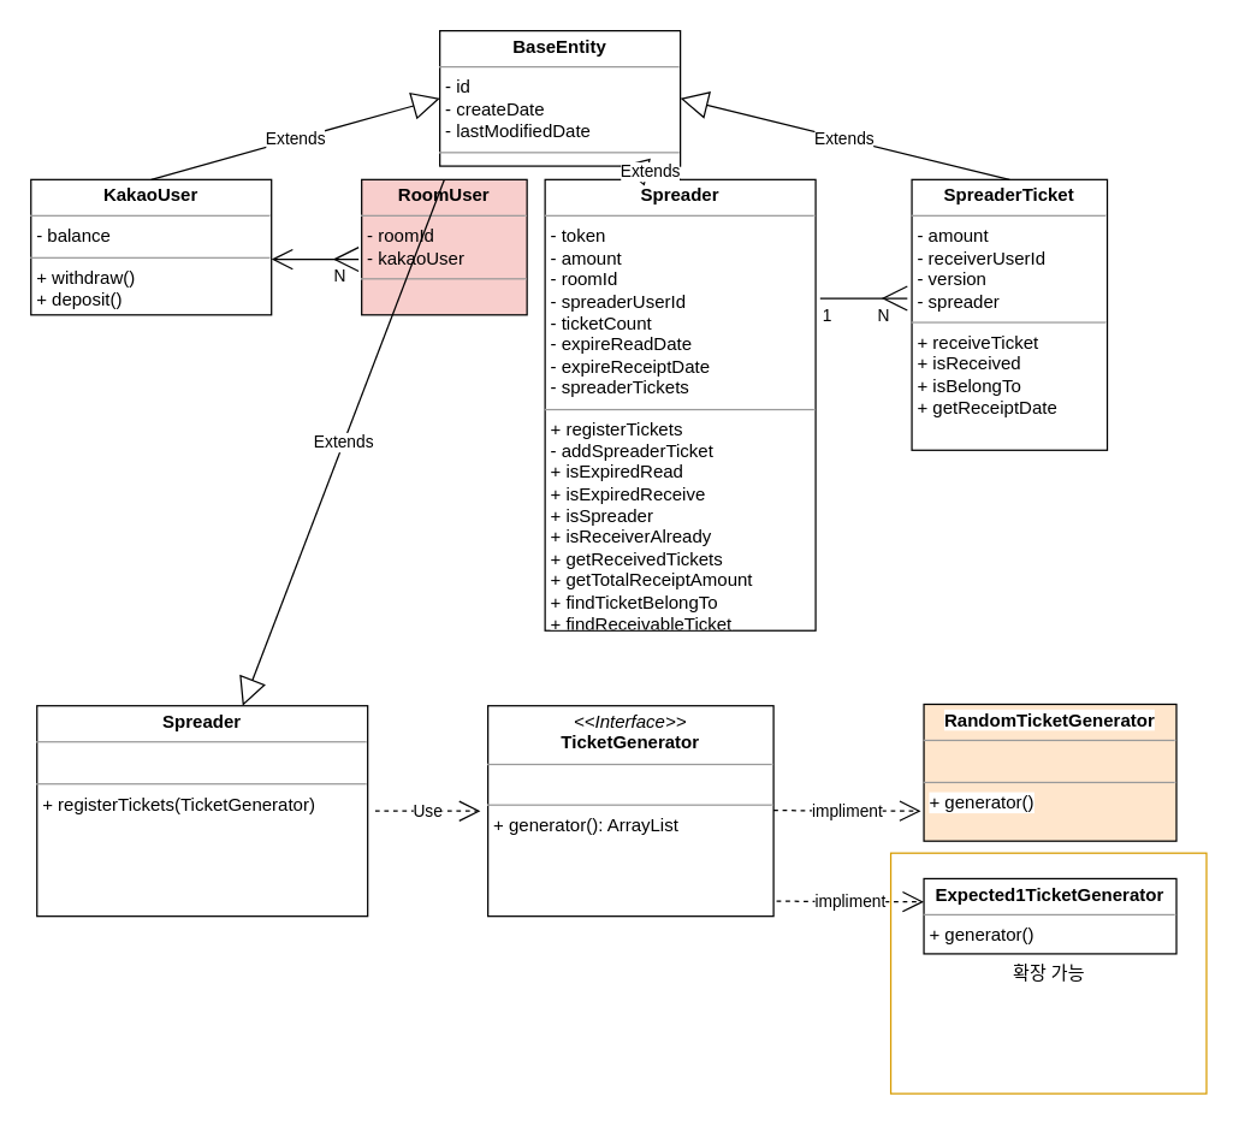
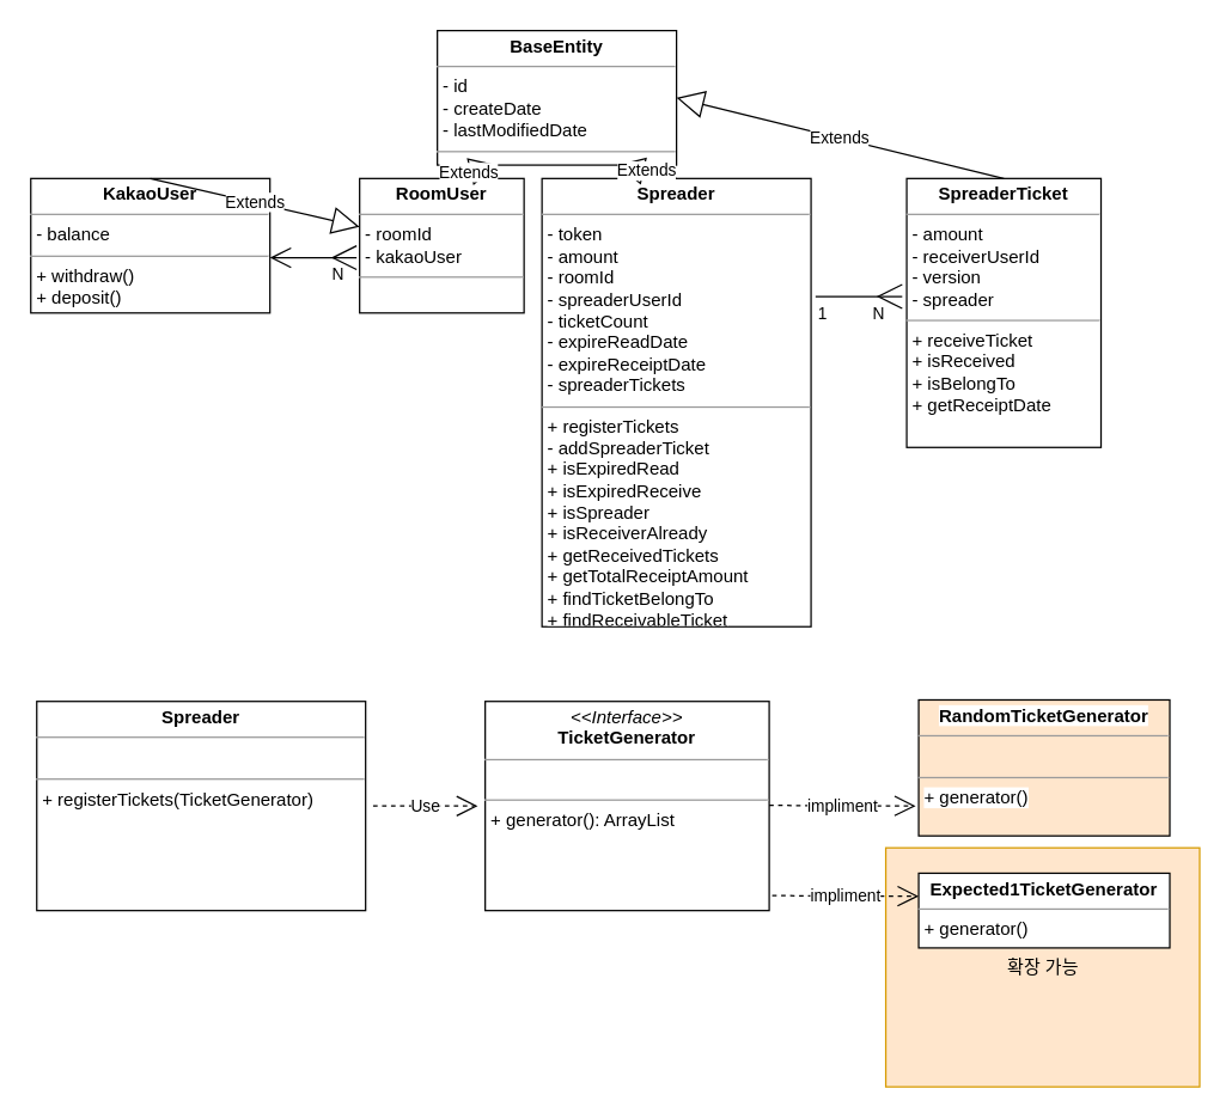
  <mxCell id="0" />
  <mxCell id="1" parent="0" />
- <mxCell id="2" value="확장 가능" style="html=1;labelBackgroundColor=none;fillColor=#ffffff;strokeColor=#d79b00;" vertex="1" parent="1"><mxGeometry x="592" y="567" width="210" height="160" as="geometry" /></mxCell>
+ <mxCell id="2" value="확장 가능" style="html=1;labelBackgroundColor=none;fillColor=#ffe6cc;strokeColor=#d79b00;" vertex="1" parent="1"><mxGeometry x="592" y="567" width="210" height="160" as="geometry" /></mxCell>
  <mxCell id="3" value="&lt;p style=&quot;margin: 0px ; margin-top: 4px ; text-align: center&quot;&gt;&lt;b&gt;BaseEntity&lt;/b&gt;&lt;/p&gt;&lt;hr size=&quot;1&quot;&gt;&lt;p style=&quot;margin: 0px ; margin-left: 4px&quot;&gt;- id&lt;/p&gt;&lt;p style=&quot;margin: 0px ; margin-left: 4px&quot;&gt;&lt;span&gt;- createDate&lt;/span&gt;&lt;/p&gt;&lt;p style=&quot;margin: 0px ; margin-left: 4px&quot;&gt;&lt;span&gt;- lastModifiedDate&amp;nbsp;&lt;/span&gt;&lt;/p&gt;&lt;hr size=&quot;1&quot;&gt;&lt;p style=&quot;margin: 0px ; margin-left: 4px&quot;&gt;&lt;br&gt;&lt;/p&gt;" style="verticalAlign=top;align=left;overflow=fill;fontSize=12;fontFamily=Helvetica;html=1;" vertex="1" parent="1"><mxGeometry x="292" y="20" width="160" height="90" as="geometry" /></mxCell>
  <mxCell id="4" value="&lt;p style=&quot;margin: 0px ; margin-top: 4px ; text-align: center&quot;&gt;&lt;b&gt;KakaoUser&lt;/b&gt;&lt;/p&gt;&lt;hr size=&quot;1&quot;&gt;&lt;p style=&quot;margin: 0px ; margin-left: 4px&quot;&gt;- balance&lt;span&gt;&amp;nbsp;&lt;/span&gt;&lt;/p&gt;&lt;hr size=&quot;1&quot;&gt;&lt;p style=&quot;margin: 0px ; margin-left: 4px&quot;&gt;+ withdraw()&lt;/p&gt;&lt;p style=&quot;margin: 0px ; margin-left: 4px&quot;&gt;+ deposit()&lt;/p&gt;" style="verticalAlign=top;align=left;overflow=fill;fontSize=12;fontFamily=Helvetica;html=1;" vertex="1" parent="1"><mxGeometry x="20" y="119" width="160" height="90" as="geometry" /></mxCell>
- <mxCell id="5" value="Extends" style="endArrow=block;endSize=16;endFill=0;html=1;entryX=0;entryY=0.5;entryDx=0;entryDy=0;exitX=0.5;exitY=0;exitDx=0;exitDy=0;" edge="1" parent="1" source="4" target="3"><mxGeometry width="160" relative="1" as="geometry"><mxPoint x="162" y="29" as="sourcePoint" /><mxPoint x="322" y="29" as="targetPoint" /></mxGeometry></mxCell>
- <mxCell id="6" value="&lt;p style=&quot;margin: 0px ; margin-top: 4px ; text-align: center&quot;&gt;&lt;b&gt;RoomUser&lt;/b&gt;&lt;/p&gt;&lt;hr size=&quot;1&quot;&gt;&lt;p style=&quot;margin: 0px ; margin-left: 4px&quot;&gt;- roomId&lt;/p&gt;&lt;p style=&quot;margin: 0px ; margin-left: 4px&quot;&gt;&lt;span&gt;- kakaoUser&amp;nbsp;&lt;/span&gt;&lt;/p&gt;&lt;hr size=&quot;1&quot;&gt;&lt;p style=&quot;margin: 0px ; margin-left: 4px&quot;&gt;&lt;br&gt;&lt;/p&gt;" style="verticalAlign=top;align=left;overflow=fill;fontSize=12;fontFamily=Helvetica;html=1;fillColor=#f8cecc;" vertex="1" parent="1"><mxGeometry x="240" y="119" width="110" height="90" as="geometry" /></mxCell>
- <mxCell id="7" value="Extends" style="endArrow=block;endSize=16;endFill=0;html=1;exitX=0.5;exitY=0;exitDx=0;exitDy=0;" edge="1" source="6" parent="1" target="16"><mxGeometry width="160" relative="1" as="geometry"><mxPoint x="342" y="29" as="sourcePoint" /><mxPoint x="552" y="-21" as="targetPoint" /></mxGeometry></mxCell>
+ <mxCell id="5" value="Extends" style="endArrow=block;endSize=16;endFill=0;html=1;exitX=0.5;exitY=0;exitDx=0;exitDy=0;" edge="1" parent="1" source="4" target="6"><mxGeometry width="160" relative="1" as="geometry"><mxPoint x="162" y="29" as="sourcePoint" /><mxPoint x="322" y="29" as="targetPoint" /></mxGeometry></mxCell>
+ <mxCell id="6" value="&lt;p style=&quot;margin: 0px ; margin-top: 4px ; text-align: center&quot;&gt;&lt;b&gt;RoomUser&lt;/b&gt;&lt;/p&gt;&lt;hr size=&quot;1&quot;&gt;&lt;p style=&quot;margin: 0px ; margin-left: 4px&quot;&gt;- roomId&lt;/p&gt;&lt;p style=&quot;margin: 0px ; margin-left: 4px&quot;&gt;&lt;span&gt;- kakaoUser&amp;nbsp;&lt;/span&gt;&lt;/p&gt;&lt;hr size=&quot;1&quot;&gt;&lt;p style=&quot;margin: 0px ; margin-left: 4px&quot;&gt;&lt;br&gt;&lt;/p&gt;" style="verticalAlign=top;align=left;overflow=fill;fontSize=12;fontFamily=Helvetica;html=1;" vertex="1" parent="1"><mxGeometry x="240" y="119" width="110" height="90" as="geometry" /></mxCell>
+ <mxCell id="7" value="Extends" style="endArrow=block;endSize=16;endFill=0;html=1;entryX=0.25;entryY=1;entryDx=0;entryDy=0;exitX=0.5;exitY=0;exitDx=0;exitDy=0;" edge="1" source="6" parent="1" target="3"><mxGeometry width="160" relative="1" as="geometry"><mxPoint x="342" y="29" as="sourcePoint" /><mxPoint x="552" y="-21" as="targetPoint" /></mxGeometry></mxCell>
  <mxCell id="8" value="&lt;p style=&quot;margin: 0px ; margin-top: 4px ; text-align: center&quot;&gt;&lt;b style=&quot;background-color: rgb(255 , 255 , 255)&quot;&gt;Spreader&lt;/b&gt;&lt;/p&gt;&lt;hr size=&quot;1&quot;&gt;&lt;p style=&quot;margin: 0px ; margin-left: 4px&quot;&gt;&lt;span style=&quot;background-color: rgb(255 , 255 , 255)&quot;&gt;- token&lt;/span&gt;&lt;/p&gt;&lt;p style=&quot;margin: 0px ; margin-left: 4px&quot;&gt;&lt;span style=&quot;background-color: rgb(255 , 255 , 255)&quot;&gt;- amount&lt;/span&gt;&lt;/p&gt;&lt;p style=&quot;margin: 0px ; margin-left: 4px&quot;&gt;&lt;span style=&quot;background-color: rgb(255 , 255 , 255)&quot;&gt;- roomId&lt;/span&gt;&lt;/p&gt;&lt;p style=&quot;margin: 0px ; margin-left: 4px&quot;&gt;&lt;span style=&quot;background-color: rgb(255 , 255 , 255)&quot;&gt;- spreaderUserId&lt;/span&gt;&lt;/p&gt;&lt;p style=&quot;margin: 0px ; margin-left: 4px&quot;&gt;&lt;span style=&quot;background-color: rgb(255 , 255 , 255)&quot;&gt;- ticketCount&lt;/span&gt;&lt;/p&gt;&lt;p style=&quot;margin: 0px ; margin-left: 4px&quot;&gt;&lt;span style=&quot;background-color: rgb(255 , 255 , 255)&quot;&gt;- expireReadDate&lt;/span&gt;&lt;/p&gt;&lt;p style=&quot;margin: 0px ; margin-left: 4px&quot;&gt;&lt;span style=&quot;background-color: rgb(255 , 255 , 255)&quot;&gt;- expireReceiptDate&lt;/span&gt;&lt;/p&gt;&lt;p style=&quot;margin: 0px ; margin-left: 4px&quot;&gt;&lt;span style=&quot;background-color: rgb(255 , 255 , 255)&quot;&gt;- spreaderTickets&amp;nbsp;&lt;/span&gt;&lt;/p&gt;&lt;hr size=&quot;1&quot;&gt;&lt;p style=&quot;margin: 0px ; margin-left: 4px&quot;&gt;&lt;font style=&quot;font-size: 12px ; background-color: rgb(255 , 255 , 255)&quot;&gt;+&amp;nbsp;registerTickets&lt;/font&gt;&lt;/p&gt;&lt;p style=&quot;margin: 0px ; margin-left: 4px&quot;&gt;&lt;font style=&quot;font-size: 12px ; background-color: rgb(255 , 255 , 255)&quot;&gt;-&amp;nbsp;&lt;/font&gt;&lt;span style=&quot;background-color: rgb(255 , 255 , 255)&quot;&gt;addSpreaderTicket&lt;/span&gt;&lt;/p&gt;&lt;p style=&quot;margin: 0px ; margin-left: 4px&quot;&gt;&lt;font style=&quot;font-size: 12px ; background-color: rgb(255 , 255 , 255)&quot;&gt;+&amp;nbsp;isExpiredRead&lt;/font&gt;&lt;/p&gt;&lt;p style=&quot;margin: 0px ; margin-left: 4px&quot;&gt;&lt;font style=&quot;font-size: 12px ; background-color: rgb(255 , 255 , 255)&quot;&gt;+&amp;nbsp;isExpiredReceive&lt;/font&gt;&lt;/p&gt;&lt;p style=&quot;margin: 0px ; margin-left: 4px&quot;&gt;&lt;font style=&quot;font-size: 12px ; background-color: rgb(255 , 255 , 255)&quot;&gt;+&amp;nbsp;isSpreader&lt;/font&gt;&lt;/p&gt;&lt;p style=&quot;margin: 0px ; margin-left: 4px&quot;&gt;&lt;font style=&quot;font-size: 12px ; background-color: rgb(255 , 255 , 255)&quot;&gt;+&amp;nbsp;isReceiverAlready&lt;/font&gt;&lt;/p&gt;&lt;p style=&quot;margin: 0px ; margin-left: 4px&quot;&gt;&lt;span style=&quot;background-color: rgb(255 , 255 , 255)&quot;&gt;+&amp;nbsp;getReceivedTickets&lt;/span&gt;&lt;br&gt;&lt;/p&gt;&lt;p style=&quot;margin: 0px ; margin-left: 4px&quot;&gt;&lt;font style=&quot;font-size: 12px ; background-color: rgb(255 , 255 , 255)&quot;&gt;+&amp;nbsp;getTotalReceiptAmount&amp;nbsp;&lt;/font&gt;&lt;/p&gt;&lt;p style=&quot;margin: 0px 0px 0px 4px&quot;&gt;&lt;font style=&quot;background-color: rgb(255 , 255 , 255)&quot;&gt;+&amp;nbsp;findTicketBelongTo&lt;/font&gt;&lt;/p&gt;&lt;p style=&quot;margin: 0px ; margin-left: 4px&quot;&gt;&lt;font style=&quot;font-size: 12px ; background-color: rgb(255 , 255 , 255)&quot;&gt;+&amp;nbsp;findReceivableTicket&lt;/font&gt;&lt;/p&gt;" style="verticalAlign=top;align=left;overflow=fill;fontSize=12;fontFamily=Helvetica;html=1;" vertex="1" parent="1"><mxGeometry x="362" y="119" width="180" height="300" as="geometry" /></mxCell>
  <mxCell id="9" value="Extends" style="endArrow=block;endSize=16;endFill=0;html=1;entryX=0.75;entryY=1;entryDx=0;entryDy=0;exitX=0.5;exitY=0;exitDx=0;exitDy=0;" edge="1" source="8" parent="1" target="3"><mxGeometry width="160" relative="1" as="geometry"><mxPoint x="532" y="29" as="sourcePoint" /><mxPoint x="562" y="-21" as="targetPoint" /></mxGeometry></mxCell>
  <mxCell id="10" value="&lt;p style=&quot;margin: 0px ; margin-top: 4px ; text-align: center&quot;&gt;&lt;b style=&quot;background-color: rgb(255 , 255 , 255)&quot;&gt;SpreaderTicket&lt;/b&gt;&lt;/p&gt;&lt;hr size=&quot;1&quot;&gt;&lt;p style=&quot;margin: 0px ; margin-left: 4px&quot;&gt;&lt;span style=&quot;background-color: rgb(255 , 255 , 255)&quot;&gt;- amount&lt;/span&gt;&lt;br&gt;&lt;/p&gt;&lt;p style=&quot;margin: 0px ; margin-left: 4px&quot;&gt;&lt;span style=&quot;background-color: rgb(255 , 255 , 255)&quot;&gt;- receiver&lt;/span&gt;&lt;span style=&quot;background-color: rgb(255 , 255 , 255)&quot;&gt;UserId&lt;/span&gt;&lt;/p&gt;&lt;p style=&quot;margin: 0px ; margin-left: 4px&quot;&gt;&lt;span style=&quot;background-color: rgb(255 , 255 , 255)&quot;&gt;- version&lt;/span&gt;&lt;/p&gt;&lt;p style=&quot;margin: 0px ; margin-left: 4px&quot;&gt;&lt;span style=&quot;background-color: rgb(255 , 255 , 255)&quot;&gt;- spreader&lt;/span&gt;&lt;span style=&quot;background-color: rgb(255 , 255 , 255)&quot;&gt;&amp;nbsp;&lt;/span&gt;&lt;/p&gt;&lt;hr size=&quot;1&quot;&gt;&lt;p style=&quot;margin: 0px ; margin-left: 4px&quot;&gt;&lt;font style=&quot;font-size: 12px ; background-color: rgb(255 , 255 , 255)&quot;&gt;+ receiveTicket&lt;/font&gt;&lt;/p&gt;&lt;p style=&quot;margin: 0px ; margin-left: 4px&quot;&gt;&lt;font style=&quot;font-size: 12px ; background-color: rgb(255 , 255 , 255)&quot;&gt;+&amp;nbsp;&lt;/font&gt;&lt;span style=&quot;background-color: rgb(255 , 255 , 255)&quot;&gt;isReceived&lt;/span&gt;&lt;/p&gt;&lt;p style=&quot;margin: 0px ; margin-left: 4px&quot;&gt;&lt;font style=&quot;font-size: 12px ; background-color: rgb(255 , 255 , 255)&quot;&gt;+&amp;nbsp;isBelongTo&lt;/font&gt;&lt;/p&gt;&lt;p style=&quot;margin: 0px ; margin-left: 4px&quot;&gt;&lt;font style=&quot;font-size: 12px ; background-color: rgb(255 , 255 , 255)&quot;&gt;+ getReceiptDate&lt;/font&gt;&lt;/p&gt;" style="verticalAlign=top;align=left;overflow=fill;fontSize=12;fontFamily=Helvetica;html=1;" vertex="1" parent="1"><mxGeometry x="606" y="119" width="130" height="180" as="geometry" /></mxCell>
  <mxCell id="11" value="Extends" style="endArrow=block;endSize=16;endFill=0;html=1;entryX=1;entryY=0.5;entryDx=0;entryDy=0;exitX=0.5;exitY=0;exitDx=0;exitDy=0;" edge="1" source="10" parent="1" target="3"><mxGeometry width="160" relative="1" as="geometry"><mxPoint x="742" y="29" as="sourcePoint" /><mxPoint x="772" y="-21" as="targetPoint" /></mxGeometry></mxCell>
  <mxCell id="12" value="N" style="endArrow=open;html=1;endSize=12;startArrow=ERmany;startSize=14;startFill=0;edgeStyle=orthogonalEdgeStyle;align=left;verticalAlign=bottom;" edge="1" parent="1"><mxGeometry x="-0.379" y="20" relative="1" as="geometry"><mxPoint x="238" y="172" as="sourcePoint" /><mxPoint x="180" y="172" as="targetPoint" /><Array as="points"><mxPoint x="230" y="172" /><mxPoint x="230" y="172" /></Array><mxPoint as="offset" /></mxGeometry></mxCell>
  <mxCell id="13" value="1&amp;nbsp; &amp;nbsp; &amp;nbsp; &amp;nbsp; &amp;nbsp; N" style="endArrow=none;html=1;endSize=12;startArrow=ERmany;startSize=14;startFill=0;edgeStyle=orthogonalEdgeStyle;align=left;verticalAlign=bottom;endFill=0;" edge="1" parent="1"><mxGeometry x="1" y="21" relative="1" as="geometry"><mxPoint x="603" y="198" as="sourcePoint" /><mxPoint x="545" y="198" as="targetPoint" /><Array as="points"><mxPoint x="595" y="198" /><mxPoint x="595" y="198" /></Array><mxPoint as="offset" /></mxGeometry></mxCell>
  <mxCell id="14" value="&lt;p style=&quot;margin: 0px ; margin-top: 4px ; text-align: center&quot;&gt;&lt;i&gt;&amp;lt;&amp;lt;Interface&amp;gt;&amp;gt;&lt;/i&gt;&lt;br&gt;&lt;b&gt;TicketGenerator&lt;/b&gt;&lt;/p&gt;&lt;hr size=&quot;1&quot;&gt;&lt;p style=&quot;margin: 0px ; margin-left: 4px&quot;&gt;&lt;br&gt;&lt;/p&gt;&lt;hr size=&quot;1&quot;&gt;&lt;p style=&quot;margin: 0px ; margin-left: 4px&quot;&gt;+ generator(): ArrayList&lt;/p&gt;" style="verticalAlign=top;align=left;overflow=fill;fontSize=12;fontFamily=Helvetica;html=1;" vertex="1" parent="1"><mxGeometry x="324" y="469" width="190" height="140" as="geometry" /></mxCell>
  <mxCell id="15" value="&lt;p style=&quot;margin: 0px ; margin-top: 4px ; text-align: center&quot;&gt;&lt;span style=&quot;background-color: rgb(255 , 255 , 255)&quot;&gt;&lt;b&gt;RandomTicketGenerator&lt;/b&gt;&lt;/span&gt;&lt;/p&gt;&lt;hr size=&quot;1&quot;&gt;&lt;p style=&quot;margin: 0px ; margin-left: 4px&quot;&gt;&lt;br&gt;&lt;/p&gt;&lt;hr size=&quot;1&quot;&gt;&lt;p style=&quot;margin: 0px ; margin-left: 4px&quot;&gt;&lt;font style=&quot;font-size: 12px ; background-color: rgb(255 , 255 , 255)&quot;&gt;+ generator()&lt;/font&gt;&lt;/p&gt;&lt;p style=&quot;margin: 0px ; margin-left: 4px&quot;&gt;&lt;br&gt;&lt;/p&gt;" style="verticalAlign=top;align=left;overflow=fill;fontSize=12;fontFamily=Helvetica;html=1;fillColor=#ffe6cc;" vertex="1" parent="1"><mxGeometry x="614" y="468" width="168" height="91" as="geometry" /></mxCell>
  <mxCell id="16" value="&lt;p style=&quot;margin: 0px ; margin-top: 4px ; text-align: center&quot;&gt;&lt;b style=&quot;background-color: rgb(255 , 255 , 255)&quot;&gt;Spreader&lt;/b&gt;&lt;/p&gt;&lt;hr size=&quot;1&quot;&gt;&lt;p style=&quot;margin: 0px ; margin-left: 4px&quot;&gt;&lt;br&gt;&lt;/p&gt;&lt;hr size=&quot;1&quot;&gt;&lt;p style=&quot;margin: 0px ; margin-left: 4px&quot;&gt;&lt;font style=&quot;font-size: 12px ; background-color: rgb(255 , 255 , 255)&quot;&gt;+&amp;nbsp;registerTickets(TicketGenerator)&lt;/font&gt;&lt;/p&gt;" style="verticalAlign=top;align=left;overflow=fill;fontSize=12;fontFamily=Helvetica;html=1;" vertex="1" parent="1"><mxGeometry x="24" y="469" width="220" height="140" as="geometry" /></mxCell>
  <mxCell id="17" value="Use" style="endArrow=open;endSize=12;dashed=1;html=1;" edge="1" parent="1"><mxGeometry width="160" relative="1" as="geometry"><mxPoint x="249" y="539" as="sourcePoint" /><mxPoint x="319" y="539" as="targetPoint" /></mxGeometry></mxCell>
  <mxCell id="18" value="impliment" style="endArrow=open;endSize=12;dashed=1;html=1;" edge="1" parent="1"><mxGeometry width="160" relative="1" as="geometry"><mxPoint x="514" y="538.58" as="sourcePoint" /><mxPoint x="612" y="539" as="targetPoint" /></mxGeometry></mxCell>
  <mxCell id="19" value="&lt;p style=&quot;margin: 0px ; margin-top: 4px ; text-align: center&quot;&gt;&lt;span style=&quot;background-color: rgb(255 , 255 , 255)&quot;&gt;&lt;b&gt;Expected1TicketGenerator&lt;/b&gt;&lt;/span&gt;&lt;/p&gt;&lt;hr size=&quot;1&quot;&gt;&lt;p style=&quot;margin: 0px ; margin-left: 4px&quot;&gt;&lt;/p&gt;&lt;p style=&quot;margin: 0px ; margin-left: 4px&quot;&gt;&lt;font style=&quot;font-size: 12px ; background-color: rgb(255 , 255 , 255)&quot;&gt;+ generator()&lt;/font&gt;&lt;/p&gt;&lt;p style=&quot;margin: 0px ; margin-left: 4px&quot;&gt;&lt;br&gt;&lt;/p&gt;" style="verticalAlign=top;align=left;overflow=fill;fontSize=12;fontFamily=Helvetica;html=1;" vertex="1" parent="1"><mxGeometry x="614" y="584" width="168" height="50" as="geometry" /></mxCell>
  <mxCell id="20" value="impliment" style="endArrow=open;endSize=12;dashed=1;html=1;" edge="1" parent="1"><mxGeometry width="160" relative="1" as="geometry"><mxPoint x="516" y="599" as="sourcePoint" /><mxPoint x="614" y="599.42" as="targetPoint" /></mxGeometry></mxCell>
